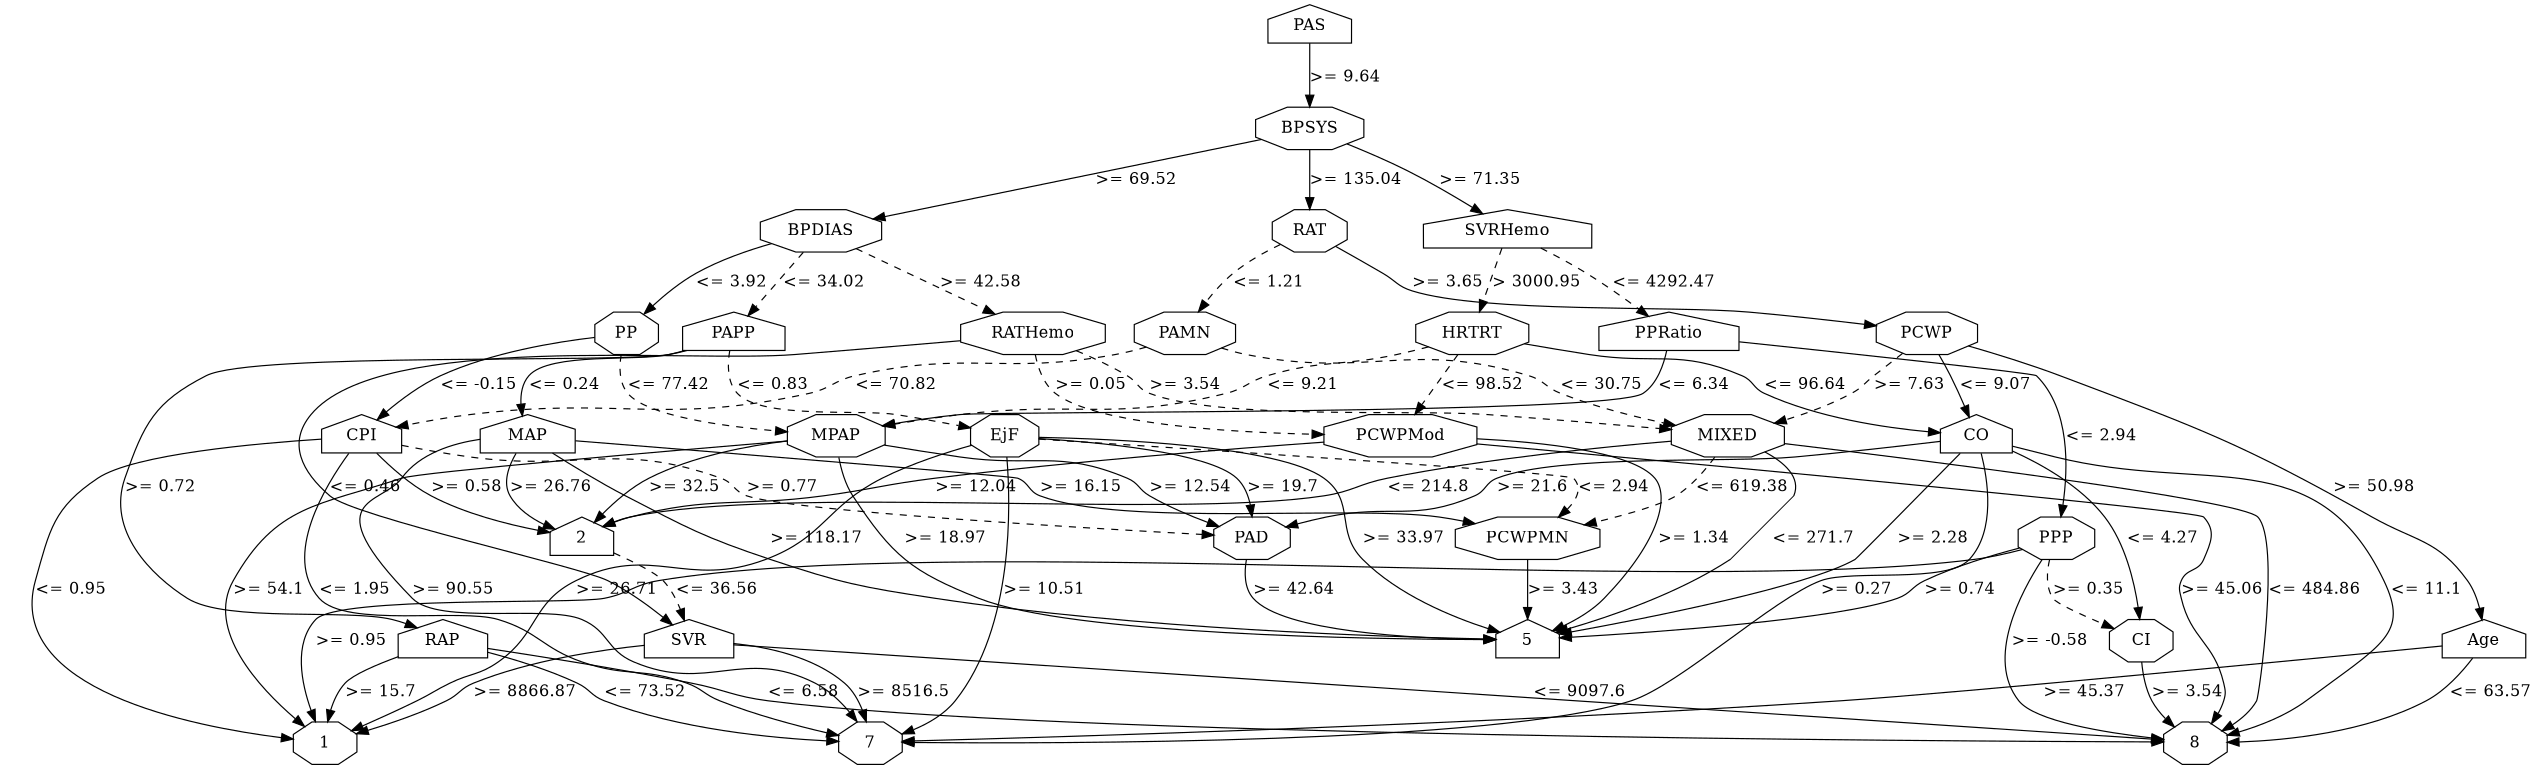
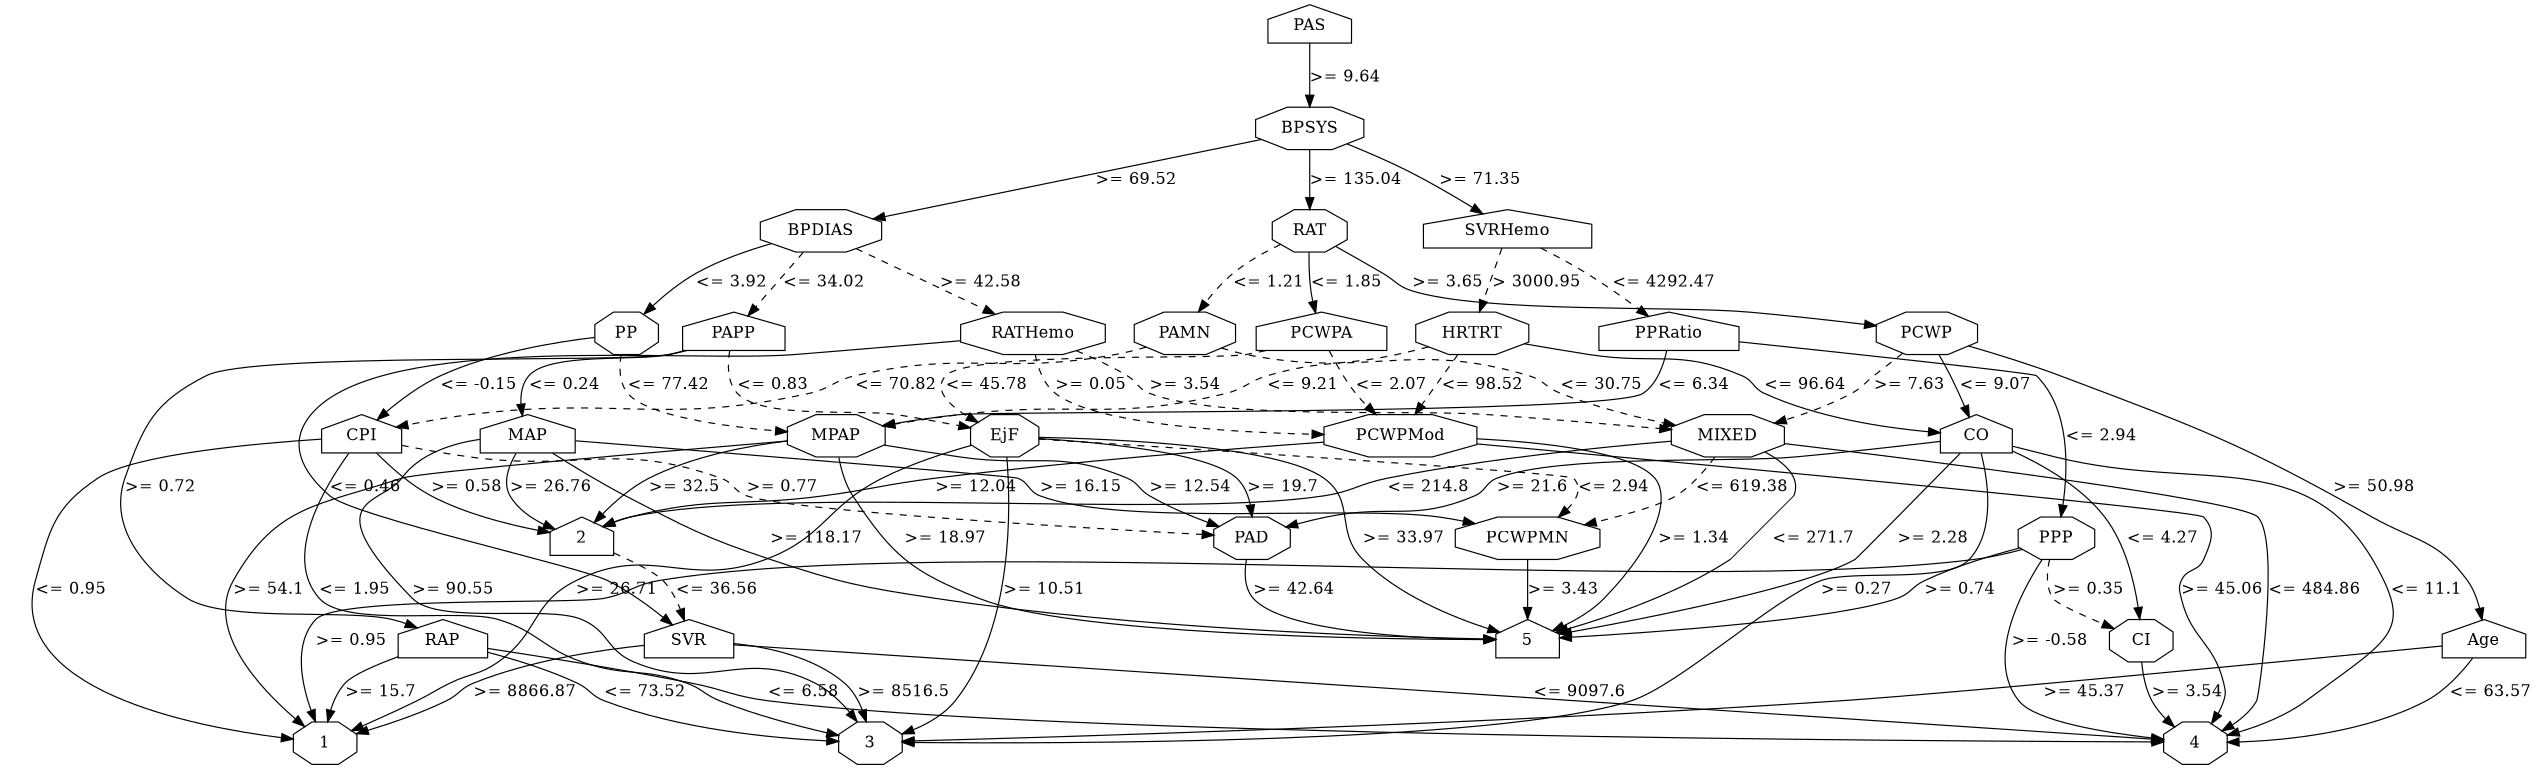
  strict digraph {
    node [shape=octagon]
    edge [op=">=" param=2.94 style=solid]
    1 [height=0.5 width=0.75]
    2 [height=0.5 shape=house width=0.75]
    SVR [height=0.5 shape=house width=0.77778]
-   3 [height=0.5 width=0.75 label=7]
-   4 [height=0.5 width=0.75 label=8]
+   3 [height=0.5 width=0.75]
+   4 [height=0.5 width=0.75]
    5 [height=0.5 shape=house width=0.75]
    RAP [height=0.5 shape=house width=0.77778]
    PAS [height=0.5 shape=house width=0.75]
    BPSYS [height=0.5 width=1.0471]
    SVRHemo [height=0.5 shape=house width=1.3902]
    BPDIAS [height=0.5 width=1.1735]
    RAT [height=0.5 width=0.76389]
    HRTRT [height=0.5 width=1.1013]
    PPRatio [height=0.5 shape=house width=1.1013]
    RATHemo [height=0.5 width=1.375]
    PP [height=0.5 width=0.75]
    PAPP [height=0.5 shape=house width=0.88889]
    PAMN [height=0.5 width=1.0139]
    PCWP [height=0.5 width=0.97491]
+   PCWPA [height=0.5 shape=house width=1.1555]
    CO [height=0.5 shape=house width=0.75]
    PCWPMod [height=0.5 width=1.4444]
    MPAP [height=0.5 width=0.97491]
    PPP [height=0.5 width=0.75]
    MIXED [height=0.5 width=1.125]
    CPI [height=0.5 shape=house width=0.75]
    EjF [height=0.5 width=0.75]
    MAP [height=0.5 shape=house width=0.84854]
    Age [height=0.5 shape=house width=0.75]
    PAD [height=0.5 width=0.79437]
    PCWPMN [height=0.5 width=1.3902]
    CI [height=0.5 width=0.75]
    2 -> SVR [label="<= 36.56" op="<=" param=36.56 style=dashed]
    SVR -> 1 [label=">= 8866.87" param=8866.87]
    SVR -> 3 [label=">= 8516.5" param=8516.5]
    SVR -> 4 [label="<= 9097.6" op="<=" param=9097.6]
    RAP -> 1 [label=">= 15.7" param=15.7]
    RAP -> 3 [label="<= 73.52" op="<=" param=73.52]
    RAP -> 4 [label="<= 6.58" op="<=" param=6.58]
    PAS -> BPSYS [label=">= 9.64" param=9.64]
    BPSYS -> SVRHemo [label=">= 71.35" param=71.35]
    BPSYS -> BPDIAS [label=">= 69.52" param=69.52]
    BPSYS -> RAT [label=">= 135.04" param=135.04]
    SVRHemo -> HRTRT [label="> 3000.95" op=">" param=3000.95 style=dashed]
    SVRHemo -> PPRatio [label="<= 4292.47" op="<=" param=4292.47 style=dashed]
    BPDIAS -> RATHemo [label=">= 42.58" param=42.58 style=dashed]
    BPDIAS -> PP [label="<= 3.92" op="<=" param=3.92]
    BPDIAS -> PAPP [label="<= 34.02" op="<=" param=34.02 style=dashed]
    RAT -> PAMN [label="<= 1.21" op="<=" param=1.21 style=dashed]
    RAT -> PCWP [label=">= 3.65" param=3.65]
+   RAT -> PCWPA [label="<= 1.85" op="<=" param=1.85]
    HRTRT -> CO [label="<= 96.64" op="<=" param=96.64]
    HRTRT -> PCWPMod [label="<= 98.52" op="<=" param=98.52 style=dashed]
    HRTRT -> MPAP [label="<= 9.21" op="<=" param=9.21 style=dashed]
    PPRatio -> MPAP [label="<= 6.34" op="<=" param=6.34]
    PPRatio -> PPP [label="<= 2.94" op="<="]
    RATHemo -> SVR [label="<= 0.46" op="<=" param=0.46]
    RATHemo -> PCWPMod [label=">= 0.05" param=0.05 style=dashed]
    RATHemo -> MIXED [label=">= 3.54" param=3.54 style=dashed]
    PP -> MPAP [label="<= 77.42" op="<=" param=77.42 style=dashed]
    PP -> CPI [label="<= -0.15" op="<=" param=-0.15]
    PAPP -> RAP [label=">= 0.72" param=0.72]
    PAPP -> EjF [label="<= 0.83" op="<=" param=0.83 style=dashed]
    PAPP -> MAP [label="<= 0.24" op="<=" param=0.24]
    PAMN -> MIXED [label="<= 30.75" op="<=" param=30.75 style=dashed]
    PAMN -> CPI [label="<= 70.82" op="<=" param=70.82 style=dashed]
    PCWP -> CO [label="<= 9.07" op="<=" param=9.07]
    PCWP -> MIXED [label=">= 7.63" param=7.63 style=dashed]
    PCWP -> Age [label=">= 50.98" param=50.98]
+   PCWPA -> PCWPMod [label="<= 2.07" op="<=" param=2.07 style=dashed]
+   PCWPA -> EjF [label="<= 45.78" op="<=" param=45.78 style=dashed]
    CO -> 3 [label=">= 0.27" param=0.27]
    CO -> 4 [label="<= 11.1" op="<=" param=11.1]
    CO -> 5 [label=">= 2.28" param=2.28]
    CO -> PAD [label=">= 21.6" param=21.6]
    CO -> CI [label="<= 4.27" op="<=" param=4.27]
    PCWPMod -> 2 [label=">= 12.04" param=12.04]
    PCWPMod -> 4 [label=">= 45.06" param=45.06]
    PCWPMod -> 5 [label=">= 1.34" param=1.34]
    MPAP -> 1 [label=">= 54.1" param=54.1]
    MPAP -> 2 [label=">= 32.5" param=32.5]
    MPAP -> 5 [label=">= 18.97" param=18.97]
    MPAP -> PAD [label=">= 12.54" param=12.54]
    PPP -> 1 [label=">= 0.95" param=0.95]
    PPP -> 4 [label=">= -0.58" param=-0.58]
    PPP -> 5 [label=">= 0.74" param=0.74]
    PPP -> CI [label=">= 0.35" param=0.35 style=dashed]
    MIXED -> 2 [label="<= 214.8" op="<=" param=214.8]
    MIXED -> 4 [label="<= 484.86" op="<=" param=484.86]
    MIXED -> 5 [label="<= 271.7" op="<=" param=271.7]
    MIXED -> PCWPMN [label="<= 619.38" op="<=" param=619.38 style=dashed]
    CPI -> 1 [label="<= 0.95" op="<=" param=0.95]
    CPI -> 2 [label=">= 0.58" param=0.58]
    CPI -> 3 [label="<= 1.95" op="<=" param=1.95]
    CPI -> PAD [label=">= 0.77" param=0.77 style=dashed]
    EjF -> 1 [label=">= 26.71" param=26.71]
    EjF -> 3 [label=">= 10.51" param=10.51]
    EjF -> 5 [label=">= 33.97" param=33.97]
    EjF -> PAD [label=">= 19.7" param=19.7]
    EjF -> PCWPMN [label="<= 2.94" op="<=" style=dashed]
    MAP -> 2 [label=">= 26.76" param=26.76]
    MAP -> 3 [label=">= 90.55" param=90.55]
    MAP -> 5 [label=">= 118.17" param=118.17]
    MAP -> PCWPMN [label=">= 16.15" param=16.15]
    Age -> 3 [label=">= 45.37" param=45.37]
    Age -> 4 [label="<= 63.57" op="<=" param=63.57]
    PAD -> 5 [label=">= 42.64" param=42.64]
    PCWPMN -> 5 [label=">= 3.43" param=3.43]
    CI -> 4 [label=">= 3.54" param=3.54]
  }
